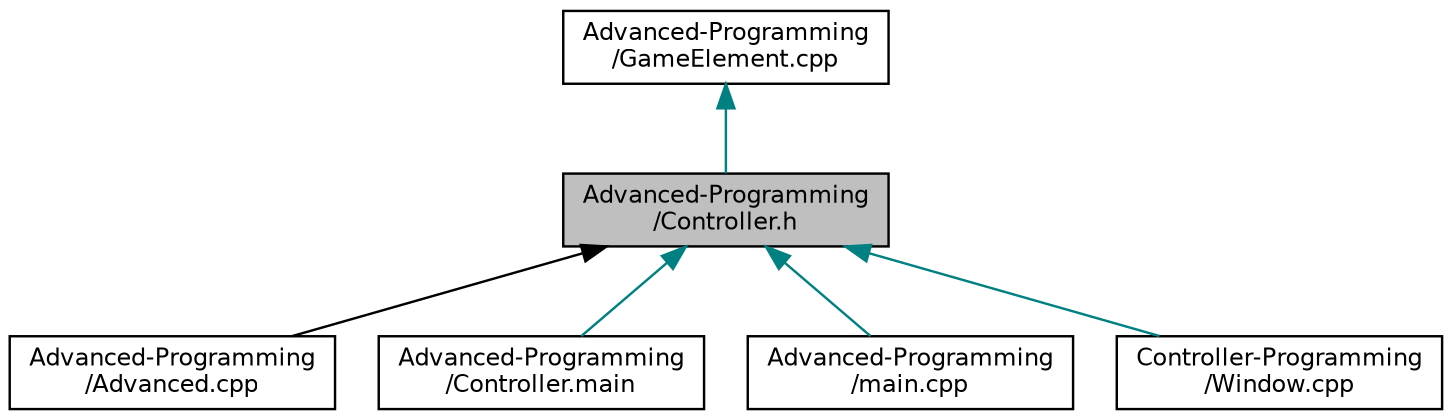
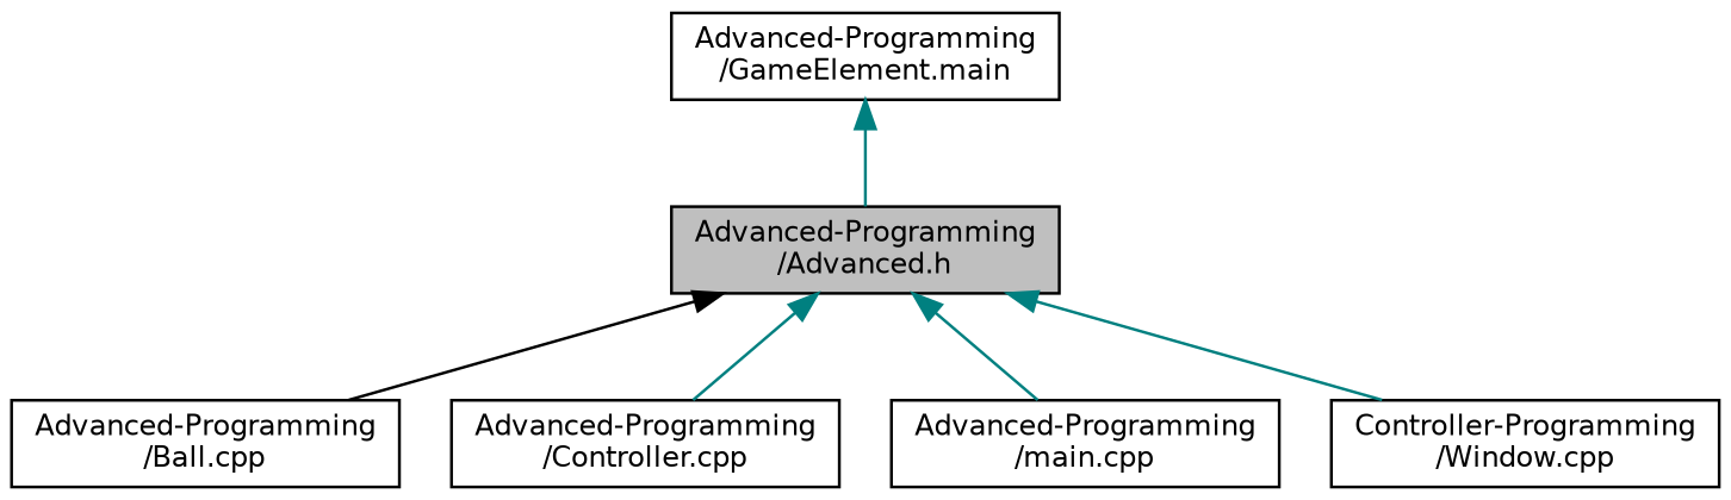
  digraph {
    fontname="DejaVu Sans"
    node [color=black fillcolor=white fontname="DejaVu Sans" fontsize=10 shape=record style=filled]
    edge [color=teal dir=back fontname="DejaVu Sans" fontsize=10 labelfontname=Helvetica labelfontsize=10 style=solid]
-   n1 [fillcolor=grey75 fontcolor=black height=0.2 label="Advanced-Programming\l/Controller.h" width=0.4]
-   n2 [height=0.2 label="Advanced-Programming\l/Advanced.cpp" width=0.4]
-   n3 [height=0.2 label="Advanced-Programming\l/Controller.main" width=0.4]
+   n1 [fillcolor=grey75 fontcolor=black height=0.2 label="Advanced-Programming\l/Advanced.h" width=0.4]
+   n2 [height=0.2 label="Advanced-Programming\l/Ball.cpp" width=0.4]
+   n3 [height=0.2 label="Advanced-Programming\l/Controller.cpp" width=0.4]
    n4 [height=0.2 label="Advanced-Programming\l/main.cpp" width=0.4]
    n5 [height=0.2 label="Controller-Programming\l/Window.cpp" width=0.4]
-   n6 [height=0.2 label="Advanced-Programming\l/GameElement.cpp" width=0.4]
+   n6 [height=0.2 label="Advanced-Programming\l/GameElement.main" width=0.4]
    n1 -> n2 [color=black]
    n1 -> n3
    n1 -> n4
    n1 -> n5
    n6 -> n1
  }
